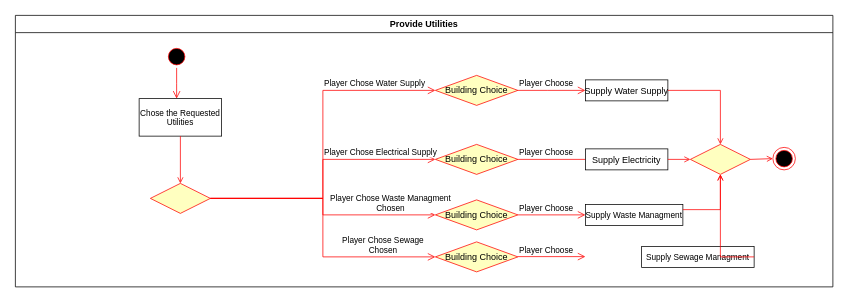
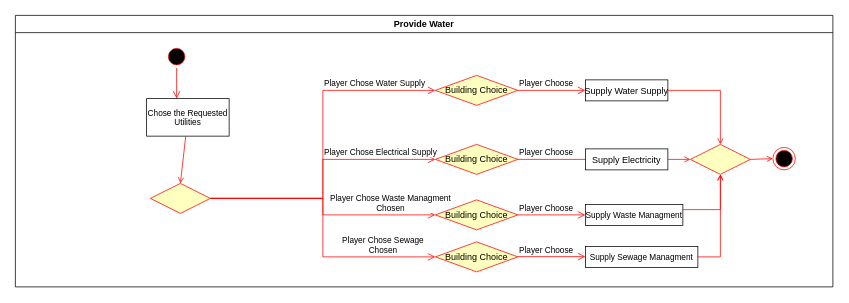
  <mxCell id="0" />
  <mxCell id="1" parent="0" />
- <mxCell id="2" value="Provide Utilities" style="swimlane;whiteSpace=wrap;startSize=23;" parent="1" vertex="1"><mxGeometry x="20" y="20" width="1090" height="362" as="geometry" /></mxCell>
+ <mxCell id="2" value="Provide Water" style="swimlane;whiteSpace=wrap;startSize=23;" parent="1" vertex="1"><mxGeometry x="20" y="20" width="1090" height="362" as="geometry" /></mxCell>
  <mxCell id="3" value="" style="ellipse;shape=startState;fillColor=#000000;strokeColor=#ff0000;" parent="2" vertex="1"><mxGeometry x="200" y="40" width="30" height="30" as="geometry" /></mxCell>
  <mxCell id="4" value="" style="edgeStyle=elbowEdgeStyle;elbow=horizontal;verticalAlign=bottom;endArrow=open;endSize=8;strokeColor=#FF0000;endFill=1;rounded=0" parent="2" source="3" target="5" edge="1"><mxGeometry x="100" y="40" as="geometry"><mxPoint x="115" y="110" as="targetPoint" /></mxGeometry></mxCell>
- <mxCell id="5" value="Chose the Requested&#10;Utilities" style="fontSize=11;" parent="2" vertex="1"><mxGeometry x="165" y="111" width="110" height="50" as="geometry" /></mxCell>
+ <mxCell id="5" value="Chose the Requested&#10;Utilities" style="fontSize=11;" parent="2" vertex="1"><mxGeometry x="175" y="111" width="110" height="50" as="geometry" /></mxCell>
  <mxCell id="6" value="" style="endArrow=open;strokeColor=#FF0000;endFill=1;rounded=0;entryX=0.5;entryY=0;entryDx=0;entryDy=0;" parent="2" source="5" target="7" edge="1"><mxGeometry relative="1" as="geometry"><mxPoint x="115" y="220" as="targetPoint" /><Array as="points" /></mxGeometry></mxCell>
  <mxCell id="7" value="" style="rhombus;whiteSpace=wrap;html=1;fontColor=#000000;fillColor=#ffffc0;strokeColor=#ff0000;" parent="2" vertex="1"><mxGeometry x="180" y="224" width="80" height="40" as="geometry" /></mxCell>
  <mxCell id="8" value="Player Chose Waste Managment&lt;div&gt;Chosen&lt;/div&gt;" style="edgeStyle=orthogonalEdgeStyle;html=1;align=center;verticalAlign=bottom;endArrow=open;endSize=8;strokeColor=#ff0000;rounded=0;exitX=1;exitY=0.5;exitDx=0;exitDy=0;entryX=0;entryY=0.5;entryDx=0;entryDy=0;" parent="2" source="7" target="13" edge="1"><mxGeometry x="0.627" relative="1" as="geometry"><mxPoint x="405.62" y="112" as="targetPoint" /><mxPoint x="275.62" y="222" as="sourcePoint" /><mxPoint as="offset" /></mxGeometry></mxCell>
  <mxCell id="9" value="Player Chose Electrical Supply" style="edgeStyle=orthogonalEdgeStyle;html=1;align=left;verticalAlign=bottom;endArrow=open;endSize=8;strokeColor=#ff0000;rounded=0;exitX=1;exitY=0.5;exitDx=0;exitDy=0;entryX=0;entryY=0.5;entryDx=0;entryDy=0;" parent="2" source="7" target="12" edge="1"><mxGeometry x="0.148" relative="1" as="geometry"><mxPoint x="405.62" y="134.58" as="targetPoint" /><mxPoint x="275.62" y="222" as="sourcePoint" /><mxPoint as="offset" /></mxGeometry></mxCell>
  <mxCell id="10" value="Player Chose Water Supply" style="edgeStyle=orthogonalEdgeStyle;html=1;align=left;verticalAlign=bottom;endArrow=open;endSize=8;strokeColor=#ff0000;rounded=0;exitX=1;exitY=0.5;exitDx=0;exitDy=0;entryX=0;entryY=0.5;entryDx=0;entryDy=0;" parent="2" source="7" target="11" edge="1"><mxGeometry x="0.324" relative="1" as="geometry"><mxPoint x="405.62" y="160" as="targetPoint" /><mxPoint x="275.62" y="222" as="sourcePoint" /><mxPoint as="offset" /></mxGeometry></mxCell>
  <mxCell id="11" value="Building Choice" style="rhombus;whiteSpace=wrap;html=1;fontColor=#000000;fillColor=#ffffc0;strokeColor=#ff0000;" parent="2" vertex="1"><mxGeometry x="560" y="80" width="110" height="40" as="geometry" /></mxCell>
  <mxCell id="12" value="Building Choice" style="rhombus;whiteSpace=wrap;html=1;fontColor=#000000;fillColor=#ffffc0;strokeColor=#ff0000;" parent="2" vertex="1"><mxGeometry x="560" y="172" width="110" height="40" as="geometry" /></mxCell>
  <mxCell id="13" value="Building Choice" style="rhombus;whiteSpace=wrap;html=1;fontColor=#000000;fillColor=#ffffc0;strokeColor=#ff0000;" parent="2" vertex="1"><mxGeometry x="560" y="246" width="110" height="40" as="geometry" /></mxCell>
  <mxCell id="14" value="Supply Water Supply" style="" parent="2" vertex="1"><mxGeometry x="760" y="86" width="110" height="28" as="geometry" /></mxCell>
  <mxCell id="15" value="Player Choose" style="edgeStyle=orthogonalEdgeStyle;html=1;align=left;verticalAlign=bottom;endArrow=open;endSize=8;strokeColor=#ff0000;rounded=0;exitX=1;exitY=0.5;exitDx=0;exitDy=0;entryX=0;entryY=0.5;entryDx=0;entryDy=0;" parent="2" source="12" target="17" edge="1"><mxGeometry x="-1" relative="1" as="geometry"><mxPoint x="770" y="172" as="targetPoint" /><mxPoint x="680" y="172" as="sourcePoint" /><mxPoint as="offset" /><Array as="points"><mxPoint x="780" y="192" /><mxPoint x="780" y="192" /></Array></mxGeometry></mxCell>
  <mxCell id="16" value="Player Choose" style="edgeStyle=orthogonalEdgeStyle;html=1;align=left;verticalAlign=bottom;endArrow=open;endSize=8;strokeColor=#ff0000;rounded=0;exitX=1;exitY=0.5;exitDx=0;exitDy=0;entryX=0;entryY=0.5;entryDx=0;entryDy=0;" parent="2" source="13" target="18" edge="1"><mxGeometry x="-1" relative="1" as="geometry"><mxPoint x="770" y="315" as="targetPoint" /><mxPoint x="670" y="313" as="sourcePoint" /><mxPoint as="offset" /><Array as="points"><mxPoint x="670" y="266" /></Array></mxGeometry></mxCell>
  <mxCell id="17" value="Supply Electricity" style="" parent="2" vertex="1"><mxGeometry x="760" y="178" width="110" height="28" as="geometry" /></mxCell>
  <mxCell id="18" value="Supply Waste Managment" style="fontSize=11;" parent="2" vertex="1"><mxGeometry x="760" y="252" width="130" height="28" as="geometry" /></mxCell>
  <mxCell id="19" value="" style="rhombus;whiteSpace=wrap;html=1;fontColor=#000000;fillColor=#ffffc0;strokeColor=#ff0000;" parent="2" vertex="1"><mxGeometry x="900" y="172" width="80" height="40" as="geometry" /></mxCell>
  <mxCell id="20" value="" style="ellipse;html=1;shape=endState;fillColor=#000000;strokeColor=#ff0000;" parent="2" vertex="1"><mxGeometry x="1010" y="176" width="30" height="30" as="geometry" /></mxCell>
  <mxCell id="21" value="" style="endArrow=open;strokeColor=#FF0000;endFill=1;rounded=0;entryX=0;entryY=0.5;entryDx=0;entryDy=0;exitX=1;exitY=0.5;exitDx=0;exitDy=0;" parent="2" source="19" target="20" edge="1"><mxGeometry relative="1" as="geometry"><mxPoint x="975" y="202" as="sourcePoint" /><mxPoint x="920" y="265" as="targetPoint" /><Array as="points" /></mxGeometry></mxCell>
  <mxCell id="22" value="" style="endArrow=open;strokeColor=#FF0000;endFill=1;rounded=0;entryX=0.5;entryY=0;entryDx=0;entryDy=0;exitX=1;exitY=0.5;exitDx=0;exitDy=0;" parent="2" source="14" target="19" edge="1"><mxGeometry relative="1" as="geometry"><mxPoint x="890" y="76" as="sourcePoint" /><mxPoint x="989" y="332" as="targetPoint" /><Array as="points"><mxPoint x="940" y="100" /></Array></mxGeometry></mxCell>
  <mxCell id="23" value="" style="endArrow=open;strokeColor=#FF0000;endFill=1;rounded=0;exitX=1;exitY=0.25;exitDx=0;exitDy=0;entryX=0.5;entryY=1;entryDx=0;entryDy=0;" parent="2" source="18" target="19" edge="1"><mxGeometry relative="1" as="geometry"><mxPoint x="890" y="289" as="sourcePoint" /><mxPoint x="990" y="332" as="targetPoint" /><Array as="points"><mxPoint x="940" y="259" /></Array></mxGeometry></mxCell>
  <mxCell id="24" value="Player Choose" style="edgeStyle=orthogonalEdgeStyle;html=1;align=left;verticalAlign=bottom;endArrow=open;endSize=8;strokeColor=#ff0000;rounded=0;exitX=1;exitY=0.5;exitDx=0;exitDy=0;entryX=0;entryY=0.5;entryDx=0;entryDy=0;" parent="2" source="11" target="14" edge="1"><mxGeometry x="-1" relative="1" as="geometry"><mxPoint x="750" y="102" as="targetPoint" /><mxPoint x="800" y="112" as="sourcePoint" /><mxPoint as="offset" /><Array as="points"><mxPoint x="710" y="100" /><mxPoint x="710" y="100" /></Array></mxGeometry></mxCell>
  <mxCell id="25" value="" style="endArrow=open;strokeColor=#FF0000;endFill=1;rounded=0;exitX=1;exitY=0.5;exitDx=0;exitDy=0;entryX=0;entryY=0.5;entryDx=0;entryDy=0;" parent="2" source="17" target="19" edge="1"><mxGeometry relative="1" as="geometry"><mxPoint x="880" y="269" as="sourcePoint" /><mxPoint x="980" y="322" as="targetPoint" /><Array as="points" /></mxGeometry></mxCell>
  <mxCell id="26" value="Building Choice" style="rhombus;whiteSpace=wrap;html=1;fontColor=#000000;fillColor=#ffffc0;strokeColor=#ff0000;" vertex="1" parent="2"><mxGeometry x="560" y="302" width="110" height="40" as="geometry" /></mxCell>
- <mxCell id="27" value="Supply Sewage Managment" style="fontSize=11;" vertex="1" parent="2"><mxGeometry x="835" y="308" width="150" height="28" as="geometry" /></mxCell>
+ <mxCell id="27" value="Supply Sewage Managment" style="fontSize=11;" vertex="1" parent="2"><mxGeometry x="760" y="308" width="150" height="28" as="geometry" /></mxCell>
  <mxCell id="28" value="Player Choose" style="edgeStyle=orthogonalEdgeStyle;html=1;align=left;verticalAlign=bottom;endArrow=open;endSize=8;strokeColor=#ff0000;rounded=0;exitX=1;exitY=0.5;exitDx=0;exitDy=0;entryX=0;entryY=0.5;entryDx=0;entryDy=0;" edge="1" parent="2"><mxGeometry x="-1" relative="1" as="geometry"><mxPoint x="760" y="321.66" as="targetPoint" /><mxPoint x="670" y="321.66" as="sourcePoint" /><mxPoint as="offset" /><Array as="points"><mxPoint x="670" y="321.66" /></Array></mxGeometry></mxCell>
  <mxCell id="29" value="Player Chose Sewage&lt;div&gt;Chosen&lt;/div&gt;" style="edgeStyle=orthogonalEdgeStyle;html=1;align=center;verticalAlign=bottom;endArrow=open;endSize=8;strokeColor=#ff0000;rounded=0;exitX=1;exitY=0.5;exitDx=0;exitDy=0;entryX=0;entryY=0.5;entryDx=0;entryDy=0;" edge="1" parent="2" source="7" target="26"><mxGeometry x="0.627" relative="1" as="geometry"><mxPoint x="500" y="333" as="targetPoint" /><mxPoint x="200" y="311" as="sourcePoint" /><mxPoint as="offset" /></mxGeometry></mxCell>
  <mxCell id="30" value="" style="endArrow=open;strokeColor=#FF0000;endFill=1;rounded=0;exitX=1;exitY=0.5;exitDx=0;exitDy=0;entryX=0.5;entryY=1;entryDx=0;entryDy=0;" edge="1" parent="2" source="27" target="19"><mxGeometry relative="1" as="geometry"><mxPoint x="900" y="269" as="sourcePoint" /><mxPoint x="950" y="222" as="targetPoint" /><Array as="points"><mxPoint x="940" y="322" /></Array></mxGeometry></mxCell>
